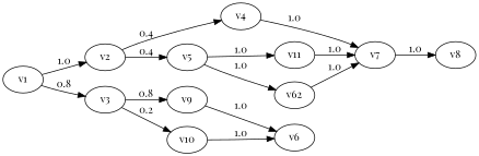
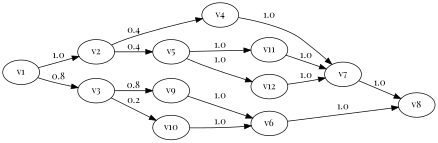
  digraph {
    fontname="Playfair Display"
    rankdir=LR
    node [fontname="Playfair Display"]
    edge [fontname="Playfair Display"]
    n1 [label=v1]
    n2 [label=v2]
    n3 [label=v3]
    n4 [label=v4]
    n5 [label=v5]
    n6 [label=v9]
    n7 [label=v10]
    n8 [label=v7]
    n9 [label=v11]
-   n10 [label=v62]
+   n10 [label=v12]
    n11 [label=v6]
    n12 [label=v8]
    n1 -> n2 [label=1.0]
    n1 -> n3 [label=0.8]
    n2 -> n4 [label=0.4]
    n2 -> n5 [label=0.4]
    n3 -> n6 [label=0.8]
    n3 -> n7 [label=0.2]
    n4 -> n8 [label=1.0]
    n5 -> n9 [label=1.0]
    n5 -> n10 [label=1.0]
    n6 -> n11 [label=1.0]
    n7 -> n11 [label=1.0]
    n8 -> n12 [label=1.0]
    n9 -> n8 [label=1.0]
    n10 -> n8 [label=1.0]
+   n11 -> n12 [label=1.0]
  }
